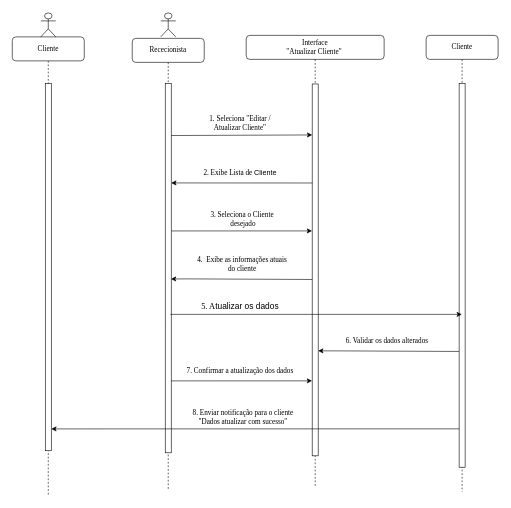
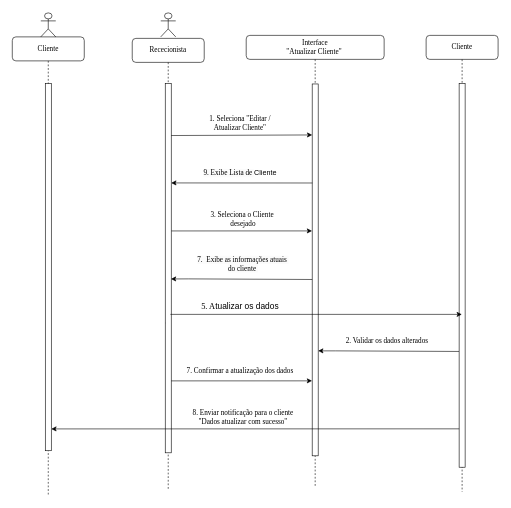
  <mxCell id="0" />
  <mxCell id="1" parent="0" />
  <mxCell id="2" value="Interface&lt;div style=&quot;font-size: 12px;&quot;&gt;&quot;Atualizar Cliente&quot;&amp;nbsp;&lt;/div&gt;" style="shape=umlLifeline;perimeter=lifelinePerimeter;whiteSpace=wrap;html=1;container=1;collapsible=0;recursiveResize=0;outlineConnect=0;rounded=1;shadow=0;comic=0;labelBackgroundColor=none;strokeWidth=1;fontFamily=Verdana;fontSize=12;align=center;" parent="1" vertex="1"><mxGeometry x="410" y="58" width="230" height="751" as="geometry" /></mxCell>
  <mxCell id="3" value="" style="html=1;points=[];perimeter=orthogonalPerimeter;rounded=0;shadow=0;comic=0;labelBackgroundColor=none;strokeWidth=1;fontFamily=Verdana;fontSize=12;align=center;" parent="2" vertex="1"><mxGeometry x="110" y="81" width="10" height="620" as="geometry" /></mxCell>
  <mxCell id="4" value="" style="endArrow=classic;html=1;rounded=0;entryX=0.96;entryY=0.529;entryDx=0;entryDy=0;entryPerimeter=0;" edge="1" parent="2"><mxGeometry width="50" height="50" relative="1" as="geometry"><mxPoint x="355" y="527" as="sourcePoint" /><mxPoint x="120" y="526" as="targetPoint" /><Array as="points"><mxPoint x="149.29" y="526" /></Array></mxGeometry></mxCell>
  <mxCell id="5" value="Cliente" style="shape=umlLifeline;perimeter=lifelinePerimeter;whiteSpace=wrap;html=1;container=1;collapsible=0;recursiveResize=0;outlineConnect=0;rounded=1;shadow=0;comic=0;labelBackgroundColor=none;strokeWidth=1;fontFamily=Verdana;fontSize=12;align=center;" parent="1" vertex="1"><mxGeometry x="710" y="58" width="120" height="761" as="geometry" /></mxCell>
  <mxCell id="6" value="" style="html=1;points=[];perimeter=orthogonalPerimeter;rounded=0;shadow=0;comic=0;labelBackgroundColor=none;strokeWidth=1;fontFamily=Verdana;fontSize=12;align=center;" parent="5" vertex="1"><mxGeometry x="55" y="80" width="10" height="640" as="geometry" /></mxCell>
  <mxCell id="7" value="Rececionista" style="shape=umlLifeline;perimeter=lifelinePerimeter;whiteSpace=wrap;html=1;container=1;collapsible=0;recursiveResize=0;outlineConnect=0;rounded=1;shadow=0;comic=0;labelBackgroundColor=none;strokeWidth=1;fontFamily=Verdana;fontSize=12;align=center;" parent="1" vertex="1"><mxGeometry x="220" y="63" width="120" height="751" as="geometry" /></mxCell>
  <mxCell id="8" value="" style="endArrow=classic;html=1;rounded=0;entryX=0.006;entryY=0.424;entryDx=0;entryDy=0;entryPerimeter=0;exitX=1.033;exitY=0.428;exitDx=0;exitDy=0;exitPerimeter=0;" parent="1" edge="1"><mxGeometry width="50" height="50" relative="1" as="geometry"><mxPoint x="285" y="384.054" as="sourcePoint" /><mxPoint x="519.73" y="384" as="targetPoint" /><Array as="points" /></mxGeometry></mxCell>
  <mxCell id="9" value="&lt;div&gt;&lt;br&gt;&lt;/div&gt;&lt;div&gt;&lt;br&gt;&lt;/div&gt;" style="shape=umlActor;verticalLabelPosition=bottom;verticalAlign=top;html=1;outlineConnect=0;" parent="1" vertex="1"><mxGeometry x="267.5" y="20.5" width="25" height="40" as="geometry" /></mxCell>
  <mxCell id="10" value="" style="endArrow=classic;html=1;rounded=0;" parent="1" edge="1"><mxGeometry width="50" height="50" relative="1" as="geometry"><mxPoint x="280" y="225" as="sourcePoint" /><mxPoint x="520" y="224" as="targetPoint" /></mxGeometry></mxCell>
  <mxCell id="11" value="Cliente" style="shape=umlLifeline;perimeter=lifelinePerimeter;whiteSpace=wrap;html=1;container=1;collapsible=0;recursiveResize=0;outlineConnect=0;rounded=1;shadow=0;comic=0;labelBackgroundColor=none;strokeWidth=1;fontFamily=Verdana;fontSize=12;align=center;" parent="1" vertex="1"><mxGeometry x="20" y="60.5" width="120" height="763.5" as="geometry" /></mxCell>
  <mxCell id="12" value="" style="html=1;points=[];perimeter=orthogonalPerimeter;rounded=0;shadow=0;comic=0;labelBackgroundColor=none;strokeWidth=1;fontFamily=Verdana;fontSize=12;align=center;" parent="11" vertex="1"><mxGeometry x="55" y="78" width="10" height="612" as="geometry" /></mxCell>
  <mxCell id="13" value="&lt;div style=&quot;font-size: 12px;&quot;&gt;&lt;span style=&quot;background-color: initial; text-wrap-mode: nowrap; font-size: 12px;&quot;&gt;&lt;font face=&quot;Verdana&quot; style=&quot;font-size: 12px;&quot;&gt;8. Enviar notificação para o cliente&lt;/font&gt;&lt;/span&gt;&lt;/div&gt;&lt;div style=&quot;font-size: 12px;&quot;&gt;&lt;span style=&quot;background-color: initial; text-wrap-mode: nowrap; font-size: 12px;&quot;&gt;&lt;font face=&quot;Verdana&quot; style=&quot;font-size: 12px;&quot;&gt;&quot;Dados atualizar com sucesso&quot;&lt;/font&gt;&lt;/span&gt;&lt;/div&gt;" style="text;whiteSpace=wrap;html=1;fontSize=12;align=center;" parent="1" vertex="1"><mxGeometry x="325" y="674" width="160" height="40" as="geometry" /></mxCell>
  <mxCell id="14" value="" style="endArrow=classic;html=1;rounded=0;entryX=0.423;entryY=0.661;entryDx=0;entryDy=0;entryPerimeter=0;" parent="1" target="15" edge="1"><mxGeometry width="50" height="50" relative="1" as="geometry"><mxPoint x="280" y="498" as="sourcePoint" /><mxPoint x="594" y="500" as="targetPoint" /><Array as="points" /></mxGeometry></mxCell>
  <mxCell id="15" value="" style="html=1;points=[];perimeter=orthogonalPerimeter;rounded=0;shadow=0;comic=0;labelBackgroundColor=none;strokeWidth=1;fontFamily=Verdana;fontSize=12;align=center;" parent="1" vertex="1"><mxGeometry x="275" y="138.5" width="10" height="615.5" as="geometry" /></mxCell>
  <mxCell id="16" value="&lt;div&gt;&lt;br&gt;&lt;/div&gt;&lt;div&gt;&lt;br&gt;&lt;/div&gt;" style="shape=umlActor;verticalLabelPosition=bottom;verticalAlign=top;html=1;outlineConnect=0;" parent="1" vertex="1"><mxGeometry x="67.5" y="20.5" width="25" height="40" as="geometry" /></mxCell>
  <mxCell id="17" value="&lt;div style=&quot;font-size: 12px;&quot;&gt;&lt;span style=&quot;background-color: initial; text-wrap: nowrap; font-size: 12px;&quot;&gt;&lt;font style=&quot;font-size: 12px;&quot; face=&quot;Verdana&quot;&gt;3. Seleciona o Cliente&amp;nbsp;&lt;/font&gt;&lt;/span&gt;&lt;/div&gt;&lt;div style=&quot;font-size: 12px;&quot;&gt;&lt;span style=&quot;background-color: initial; text-wrap: nowrap; font-size: 12px;&quot;&gt;&lt;font style=&quot;font-size: 12px;&quot; face=&quot;Verdana&quot;&gt;desejado&lt;/font&gt;&lt;/span&gt;&lt;/div&gt;" style="text;whiteSpace=wrap;html=1;align=center;fontSize=12;" parent="1" vertex="1"><mxGeometry x="335" y="344" width="140" height="40" as="geometry" /></mxCell>
  <mxCell id="18" value="&lt;div style=&quot;font-size: 12px;&quot;&gt;&lt;span style=&quot;background-color: initial; text-wrap: nowrap; font-size: 12px;&quot;&gt;&lt;font face=&quot;Verdana&quot; style=&quot;font-size: 12px;&quot;&gt;1. Seleciona &quot;Editar /&lt;/font&gt;&lt;/span&gt;&lt;/div&gt;&lt;div style=&quot;font-size: 12px;&quot;&gt;&lt;span style=&quot;background-color: initial; font-family: Verdana; text-wrap-mode: nowrap; font-size: 12px;&quot;&gt;Atualizar Cliente&quot;&lt;/span&gt;&lt;/div&gt;" style="text;whiteSpace=wrap;html=1;fontSize=12;align=center;" parent="1" vertex="1"><mxGeometry x="330" y="184" width="140" height="40" as="geometry" /></mxCell>
- <mxCell id="19" value="&lt;span style=&quot;color: rgb(0, 0, 0); font-family: Verdana; font-size: 12px; font-style: normal; font-variant-ligatures: normal; font-variant-caps: normal; font-weight: 400; letter-spacing: normal; orphans: 2; text-indent: 0px; text-transform: none; widows: 2; word-spacing: 0px; -webkit-text-stroke-width: 0px; white-space: nowrap; background-color: rgb(251, 251, 251); text-decoration-thickness: initial; text-decoration-style: initial; text-decoration-color: initial; float: none; display: inline !important;&quot;&gt;2. Exibe Lista de&amp;nbsp;&lt;/span&gt;&lt;span style=&quot;background-color: initial; font-size: 12px;&quot;&gt;Cliente&lt;/span&gt;" style="text;whiteSpace=wrap;html=1;fontSize=12;align=center;" parent="1" vertex="1"><mxGeometry x="325" y="274" width="150" height="29" as="geometry" /></mxCell>
+ <mxCell id="19" value="&lt;span style=&quot;color: rgb(0, 0, 0); font-family: Verdana; font-size: 12px; font-style: normal; font-variant-ligatures: normal; font-variant-caps: normal; font-weight: 400; letter-spacing: normal; orphans: 2; text-indent: 0px; text-transform: none; widows: 2; word-spacing: 0px; -webkit-text-stroke-width: 0px; white-space: nowrap; background-color: rgb(251, 251, 251); text-decoration-thickness: initial; text-decoration-style: initial; text-decoration-color: initial; float: none; display: inline !important;&quot;&gt;9. Exibe Lista de&amp;nbsp;&lt;/span&gt;&lt;span style=&quot;background-color: initial; font-size: 12px;&quot;&gt;Cliente&lt;/span&gt;" style="text;whiteSpace=wrap;html=1;fontSize=12;align=center;" parent="1" vertex="1"><mxGeometry x="325" y="274" width="150" height="29" as="geometry" /></mxCell>
  <mxCell id="20" value="" style="endArrow=classic;html=1;rounded=0;exitX=0.033;exitY=0.158;exitDx=0;exitDy=0;exitPerimeter=0;" parent="1" edge="1"><mxGeometry width="50" height="50" relative="1" as="geometry"><mxPoint x="520.33" y="304.12" as="sourcePoint" /><mxPoint x="285" y="304" as="targetPoint" /><Array as="points" /></mxGeometry></mxCell>
  <mxCell id="21" value="" style="endArrow=classic;html=1;rounded=0;entryX=0.96;entryY=0.529;entryDx=0;entryDy=0;entryPerimeter=0;" parent="1" edge="1" target="15"><mxGeometry width="50" height="50" relative="1" as="geometry"><mxPoint x="520" y="465" as="sourcePoint" /><mxPoint x="290" y="464.5" as="targetPoint" /><Array as="points"><mxPoint x="314.29" y="464" /></Array></mxGeometry></mxCell>
- <mxCell id="22" value="&lt;span style=&quot;color: rgb(0, 0, 0); font-family: Verdana; font-style: normal; font-variant-ligatures: normal; font-variant-caps: normal; font-weight: 400; letter-spacing: normal; orphans: 2; text-indent: 0px; text-transform: none; widows: 2; word-spacing: 0px; -webkit-text-stroke-width: 0px; white-space: nowrap; background-color: rgb(251, 251, 251); text-decoration-thickness: initial; text-decoration-style: initial; text-decoration-color: initial; float: none; font-size: 12px; display: inline !important;&quot;&gt;4.&amp;nbsp; E&lt;span style=&quot;line-height: 107%; font-size: 12px;&quot;&gt;xibe as informações atuais&amp;nbsp;&lt;/span&gt;&lt;/span&gt;&lt;div style=&quot;font-size: 12px;&quot;&gt;&lt;span style=&quot;color: rgb(0, 0, 0); font-family: Verdana; font-style: normal; font-variant-ligatures: normal; font-variant-caps: normal; font-weight: 400; letter-spacing: normal; orphans: 2; text-indent: 0px; text-transform: none; widows: 2; word-spacing: 0px; -webkit-text-stroke-width: 0px; white-space: nowrap; background-color: rgb(251, 251, 251); text-decoration-thickness: initial; text-decoration-style: initial; text-decoration-color: initial; float: none; font-size: 12px; display: inline !important;&quot;&gt;&lt;span style=&quot;line-height: 107%; font-size: 12px;&quot;&gt;do cliente&amp;nbsp;&lt;/span&gt;&lt;br style=&quot;font-size: 12px;&quot;&gt;&lt;/span&gt;&lt;/div&gt;" style="text;whiteSpace=wrap;html=1;align=center;fontSize=12;" parent="1" vertex="1"><mxGeometry x="300" y="418.5" width="210" height="40" as="geometry" /></mxCell>
+ <mxCell id="22" value="&lt;span style=&quot;color: rgb(0, 0, 0); font-family: Verdana; font-style: normal; font-variant-ligatures: normal; font-variant-caps: normal; font-weight: 400; letter-spacing: normal; orphans: 2; text-indent: 0px; text-transform: none; widows: 2; word-spacing: 0px; -webkit-text-stroke-width: 0px; white-space: nowrap; background-color: rgb(251, 251, 251); text-decoration-thickness: initial; text-decoration-style: initial; text-decoration-color: initial; float: none; font-size: 12px; display: inline !important;&quot;&gt;7.&amp;nbsp; E&lt;span style=&quot;line-height: 107%; font-size: 12px;&quot;&gt;xibe as informações atuais&amp;nbsp;&lt;/span&gt;&lt;/span&gt;&lt;div style=&quot;font-size: 12px;&quot;&gt;&lt;span style=&quot;color: rgb(0, 0, 0); font-family: Verdana; font-style: normal; font-variant-ligatures: normal; font-variant-caps: normal; font-weight: 400; letter-spacing: normal; orphans: 2; text-indent: 0px; text-transform: none; widows: 2; word-spacing: 0px; -webkit-text-stroke-width: 0px; white-space: nowrap; background-color: rgb(251, 251, 251); text-decoration-thickness: initial; text-decoration-style: initial; text-decoration-color: initial; float: none; font-size: 12px; display: inline !important;&quot;&gt;&lt;span style=&quot;line-height: 107%; font-size: 12px;&quot;&gt;do cliente&amp;nbsp;&lt;/span&gt;&lt;br style=&quot;font-size: 12px;&quot;&gt;&lt;/span&gt;&lt;/div&gt;" style="text;whiteSpace=wrap;html=1;align=center;fontSize=12;" parent="1" vertex="1"><mxGeometry x="300" y="418.5" width="210" height="40" as="geometry" /></mxCell>
  <mxCell id="23" value="" style="endArrow=classic;html=1;rounded=0;exitX=0.857;exitY=0.625;exitDx=0;exitDy=0;exitPerimeter=0;" parent="1" source="15" target="5" edge="1"><mxGeometry width="50" height="50" relative="1" as="geometry"><mxPoint x="288.5" y="525" as="sourcePoint" /><mxPoint x="521.5" y="524" as="targetPoint" /><Array as="points" /></mxGeometry></mxCell>
  <mxCell id="24" value="" style="endArrow=classic;html=1;rounded=0;entryX=0.006;entryY=0.424;entryDx=0;entryDy=0;entryPerimeter=0;exitX=1.033;exitY=0.428;exitDx=0;exitDy=0;exitPerimeter=0;" edge="1" parent="1"><mxGeometry width="50" height="50" relative="1" as="geometry"><mxPoint x="285" y="634.054" as="sourcePoint" /><mxPoint x="519.73" y="634" as="targetPoint" /><Array as="points" /></mxGeometry></mxCell>
  <mxCell id="25" value="&lt;div style=&quot;font-size: 12px;&quot;&gt;&lt;font face=&quot;Verdana&quot; style=&quot;font-size: 12px;&quot;&gt;&lt;span style=&quot;text-wrap-mode: nowrap; font-size: 12px;&quot;&gt;7. Confirmar a atualização dos dados&lt;/span&gt;&lt;/font&gt;&lt;/div&gt;" style="text;whiteSpace=wrap;html=1;fontSize=12;align=center;" vertex="1" parent="1"><mxGeometry x="325" y="604" width="150" height="24" as="geometry" /></mxCell>
  <mxCell id="26" value="" style="endArrow=classic;html=1;rounded=0;entryX=1.009;entryY=0.973;entryDx=0;entryDy=0;entryPerimeter=0;exitX=0.009;exitY=0.931;exitDx=0;exitDy=0;exitPerimeter=0;" parent="1" edge="1"><mxGeometry width="50" height="50" relative="1" as="geometry"><mxPoint x="765.09" y="714" as="sourcePoint" /><mxPoint x="85.09" y="714.136" as="targetPoint" /><Array as="points" /></mxGeometry></mxCell>
  <mxCell id="27" value="&lt;div style=&quot;font-size: 14px;&quot;&gt;&lt;font style=&quot;font-size: 14px;&quot; face=&quot;Verdana&quot;&gt;&lt;span style=&quot;text-wrap-mode: nowrap; font-size: 14px;&quot;&gt;5. A&lt;/span&gt;&lt;/font&gt;&lt;span style=&quot;font-family: Aptos, sans-serif; background-color: initial; font-size: 14px;&quot;&gt;tualizar os dados&lt;/span&gt;&lt;/div&gt;" style="text;whiteSpace=wrap;html=1;fontSize=14;align=center;" parent="1" vertex="1"><mxGeometry x="310" y="494" width="180" height="30" as="geometry" /></mxCell>
- <mxCell id="28" value="&lt;div style=&quot;&quot;&gt;&lt;font face=&quot;Verdana&quot;&gt;&lt;span style=&quot;text-wrap-mode: nowrap;&quot;&gt;6. Validar os dados alterados&lt;/span&gt;&lt;/font&gt;&lt;/div&gt;" style="text;whiteSpace=wrap;html=1;align=center;" parent="1" vertex="1"><mxGeometry x="570" y="554" width="150" height="24" as="geometry" /></mxCell>
+ <mxCell id="28" value="&lt;div style=&quot;&quot;&gt;&lt;font face=&quot;Verdana&quot;&gt;&lt;span style=&quot;text-wrap-mode: nowrap;&quot;&gt;2. Validar os dados alterados&lt;/span&gt;&lt;/font&gt;&lt;/div&gt;" style="text;whiteSpace=wrap;html=1;align=center;" parent="1" vertex="1"><mxGeometry x="570" y="554" width="150" height="24" as="geometry" /></mxCell>
